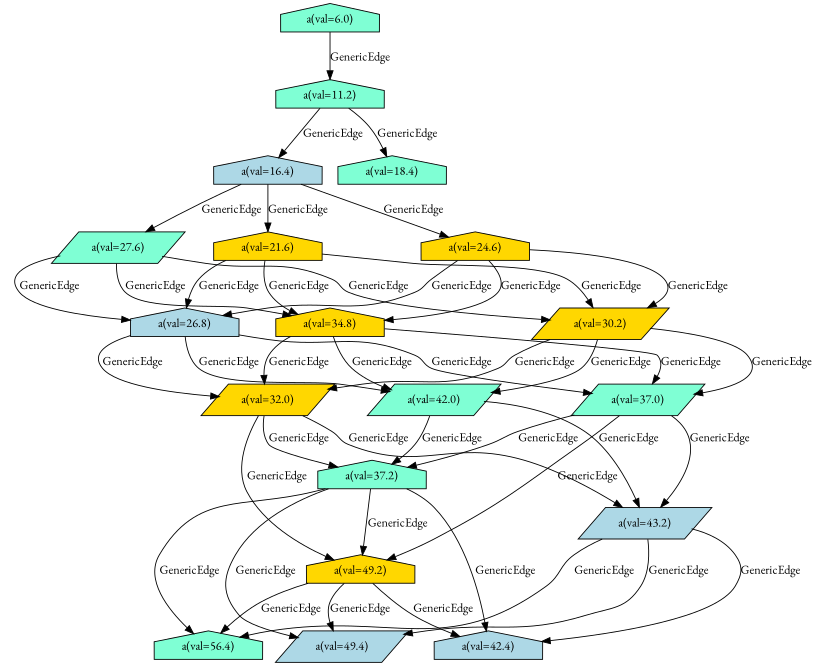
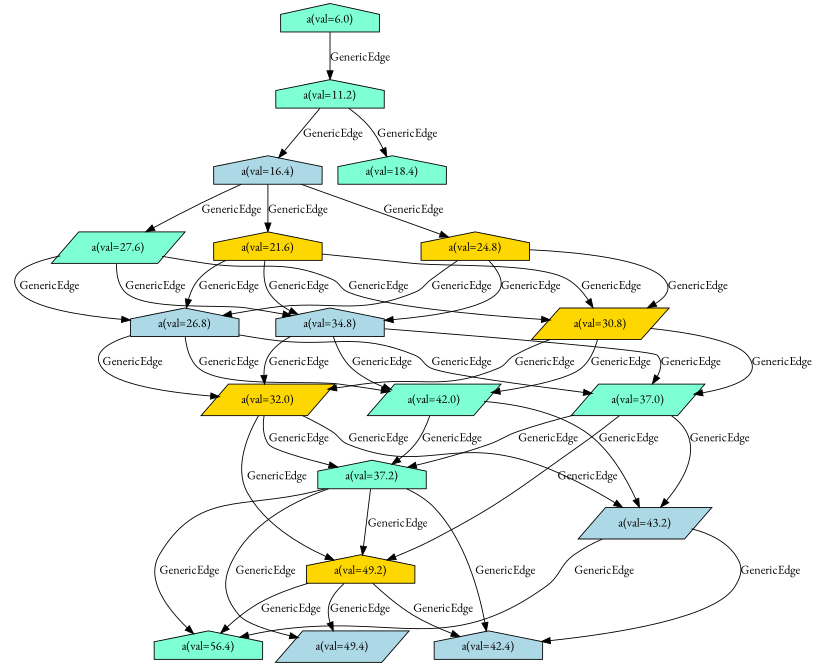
  digraph {
    fontname="EB Garamond"
    node [fillcolor=aquamarine fontcolor=black fontname="EB Garamond" shape=house style=filled]
    edge [fontname="EB Garamond"]
    n1 [label="a(val=6.0)"]
    n2 [label="a(val=11.2)"]
    n3 [fillcolor=lightblue label="a(val=16.4)"]
    n4 [label="a(val=18.4)"]
    n5 [fillcolor=gold label="a(val=21.6)"]
-   n6 [fillcolor=gold label="a(val=24.6)"]
+   n6 [fillcolor=gold label="a(val=24.8)"]
    n7 [label="a(val=27.6)" shape=parallelogram]
    n8 [fillcolor=lightblue label="a(val=26.8)"]
-   n9 [fillcolor=gold label="a(val=30.2)" shape=parallelogram]
-   n10 [fillcolor=gold label="a(val=34.8)"]
+   n9 [fillcolor=gold label="a(val=30.8)" shape=parallelogram]
+   n10 [fillcolor=lightblue label="a(val=34.8)"]
    n11 [fillcolor=gold label="a(val=32.0)" shape=parallelogram]
    n12 [label="a(val=37.0)" shape=parallelogram]
    n13 [label="a(val=42.0)" shape=parallelogram]
    n14 [label="a(val=37.2)"]
    n15 [fillcolor=lightblue label="a(val=43.2)" shape=parallelogram]
    n16 [fillcolor=gold label="a(val=49.2)"]
    n17 [fillcolor=lightblue label="a(val=42.4)"]
    n18 [fillcolor=lightblue label="a(val=49.4)" shape=parallelogram]
    n19 [label="a(val=56.4)"]
    n1 -> n2 [label="GenericEdge "]
    n2 -> n3 [label="GenericEdge "]
    n2 -> n4 [label="GenericEdge "]
    n3 -> n5 [label="GenericEdge "]
    n3 -> n6 [label="GenericEdge "]
    n3 -> n7 [label="GenericEdge "]
    n5 -> n8 [label="GenericEdge "]
    n5 -> n9 [label="GenericEdge "]
    n5 -> n10 [label="GenericEdge "]
    n6 -> n8 [label="GenericEdge "]
    n6 -> n9 [label="GenericEdge "]
    n6 -> n10 [label="GenericEdge "]
    n7 -> n8 [label="GenericEdge "]
    n7 -> n9 [label="GenericEdge "]
    n7 -> n10 [label="GenericEdge "]
    n8 -> n11 [label="GenericEdge "]
    n8 -> n12 [label="GenericEdge "]
    n8 -> n13 [label="GenericEdge "]
    n9 -> n11 [label="GenericEdge "]
    n9 -> n12 [label="GenericEdge "]
    n9 -> n13 [label="GenericEdge "]
    n10 -> n11 [label="GenericEdge "]
    n10 -> n12 [label="GenericEdge "]
    n10 -> n13 [label="GenericEdge "]
    n11 -> n14 [label="GenericEdge "]
    n11 -> n15 [label="GenericEdge "]
    n11 -> n16 [label="GenericEdge "]
    n12 -> n14 [label="GenericEdge "]
    n12 -> n15 [label="GenericEdge "]
    n12 -> n16 [label="GenericEdge "]
    n13 -> n14 [label="GenericEdge "]
    n13 -> n15 [label="GenericEdge "]
    n14 -> n16 [label="GenericEdge "]
    n14 -> n17 [label="GenericEdge "]
    n14 -> n18 [label="GenericEdge "]
    n14 -> n19 [label="GenericEdge "]
    n15 -> n17 [label="GenericEdge "]
-   n15 -> n18 [label="GenericEdge "]
    n15 -> n19 [label="GenericEdge "]
    n16 -> n17 [label="GenericEdge "]
    n16 -> n18 [label="GenericEdge "]
    n16 -> n19 [label="GenericEdge "]
  }
